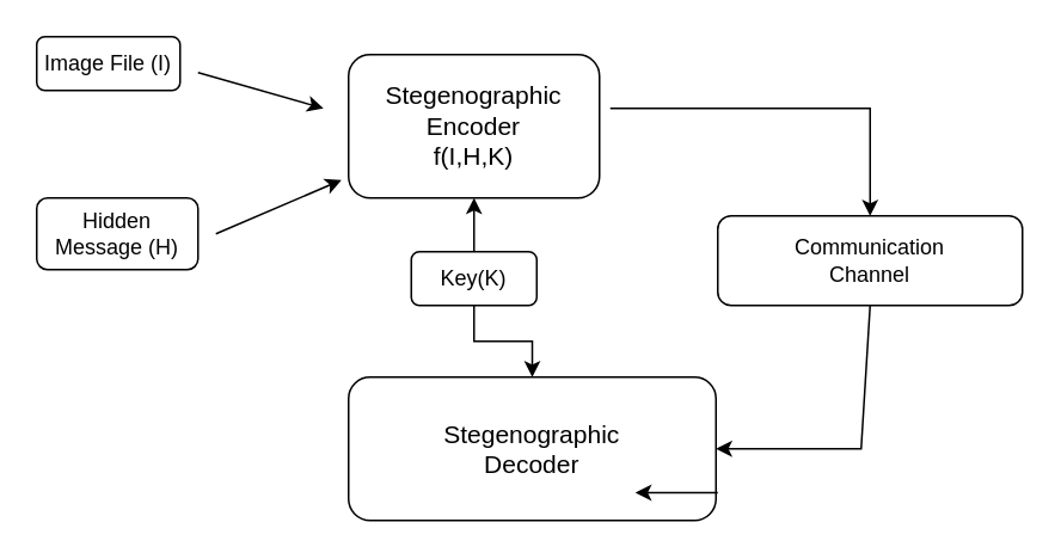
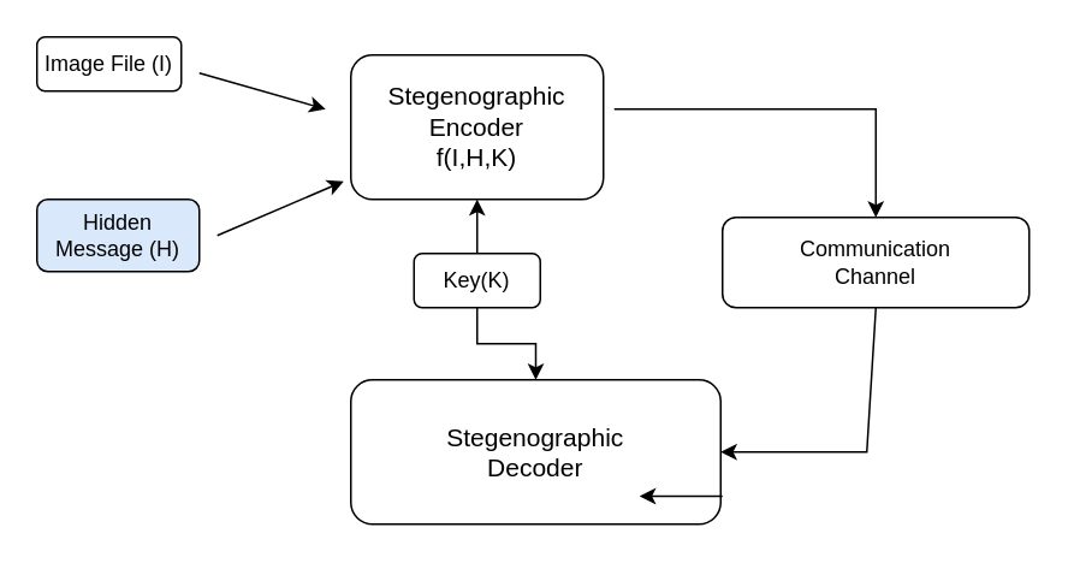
  <mxCell id="0" />
  <mxCell id="1" parent="0" />
  <mxCell id="2" value="&lt;font style=&quot;font-size: 14px;&quot;&gt;Stegenographic &lt;br&gt;Encoder&lt;br&gt;f(I,H,K)&lt;br&gt;&lt;/font&gt;" style="rounded=1;whiteSpace=wrap;html=1;" vertex="1" parent="1"><mxGeometry x="194" y="30" width="140" height="80" as="geometry" /></mxCell>
  <mxCell id="3" value="Image File (I)" style="rounded=1;whiteSpace=wrap;html=1;" vertex="1" parent="1"><mxGeometry x="20" y="20" width="80" height="30" as="geometry" /></mxCell>
- <mxCell id="4" value="Hidden Message (H)" style="rounded=1;whiteSpace=wrap;html=1;" vertex="1" parent="1"><mxGeometry x="20" y="110" width="90" height="40" as="geometry" /></mxCell>
+ <mxCell id="4" value="Hidden Message (H)" style="rounded=1;whiteSpace=wrap;html=1;fillColor=#dae8fc;" vertex="1" parent="1"><mxGeometry x="20" y="110" width="90" height="40" as="geometry" /></mxCell>
  <mxCell id="5" value="" style="endArrow=classic;html=1;rounded=0;" edge="1" parent="1"><mxGeometry width="50" height="50" relative="1" as="geometry"><mxPoint x="110" y="40" as="sourcePoint" /><mxPoint x="180" y="60" as="targetPoint" /></mxGeometry></mxCell>
  <mxCell id="6" value="" style="endArrow=classic;html=1;rounded=0;" edge="1" parent="1"><mxGeometry width="50" height="50" relative="1" as="geometry"><mxPoint x="120" y="130" as="sourcePoint" /><mxPoint x="190" y="100" as="targetPoint" /></mxGeometry></mxCell>
  <mxCell id="7" value="Communication&lt;br&gt;Channel" style="rounded=1;whiteSpace=wrap;html=1;" vertex="1" parent="1"><mxGeometry x="400" y="120" width="170" height="50" as="geometry" /></mxCell>
  <mxCell id="8" value="&lt;font style=&quot;font-size: 14px;&quot;&gt;Stegenographic &lt;br&gt;Decoder&lt;br&gt;&lt;/font&gt;" style="rounded=1;whiteSpace=wrap;html=1;" vertex="1" parent="1"><mxGeometry x="194" y="210" width="205" height="80" as="geometry" /></mxCell>
  <mxCell id="9" value="" style="endArrow=classic;html=1;rounded=0;exitX=1;exitY=0.5;exitDx=0;exitDy=0;entryX=0.5;entryY=0;entryDx=0;entryDy=0;" edge="1" parent="1" target="7"><mxGeometry width="50" height="50" relative="1" as="geometry"><mxPoint x="340" y="60" as="sourcePoint" /><mxPoint x="491" y="130" as="targetPoint" /><Array as="points"><mxPoint x="485" y="60" /></Array></mxGeometry></mxCell>
  <mxCell id="10" value="" style="endArrow=classic;html=1;rounded=0;exitX=0.5;exitY=1;exitDx=0;exitDy=0;entryX=1;entryY=0.5;entryDx=0;entryDy=0;" edge="1" parent="1" source="7" target="8"><mxGeometry width="50" height="50" relative="1" as="geometry"><mxPoint x="410" y="250" as="sourcePoint" /><mxPoint x="555" y="310" as="targetPoint" /><Array as="points"><mxPoint x="480" y="250" /></Array></mxGeometry></mxCell>
  <mxCell id="11" style="edgeStyle=orthogonalEdgeStyle;rounded=0;orthogonalLoop=1;jettySize=auto;html=1;exitX=0.5;exitY=0;exitDx=0;exitDy=0;entryX=0.5;entryY=1;entryDx=0;entryDy=0;" edge="1" parent="1" source="13" target="2"><mxGeometry relative="1" as="geometry" /></mxCell>
  <mxCell id="12" style="edgeStyle=orthogonalEdgeStyle;rounded=0;orthogonalLoop=1;jettySize=auto;html=1;exitX=0.5;exitY=1;exitDx=0;exitDy=0;entryX=0.5;entryY=0;entryDx=0;entryDy=0;" edge="1" parent="1" source="13" target="8"><mxGeometry relative="1" as="geometry" /></mxCell>
  <mxCell id="13" value="Key(K)" style="rounded=1;whiteSpace=wrap;html=1;" vertex="1" parent="1"><mxGeometry x="229" y="140" width="70" height="30" as="geometry" /></mxCell>
  <mxCell id="14" value="" style="endArrow=classic;html=1;rounded=0;entryX=1;entryY=0.75;entryDx=0;entryDy=0;" edge="1" parent="1"><mxGeometry width="50" height="50" relative="1" as="geometry"><mxPoint x="400" y="274.5" as="sourcePoint" /><mxPoint x="354" y="274.5" as="targetPoint" /></mxGeometry></mxCell>
